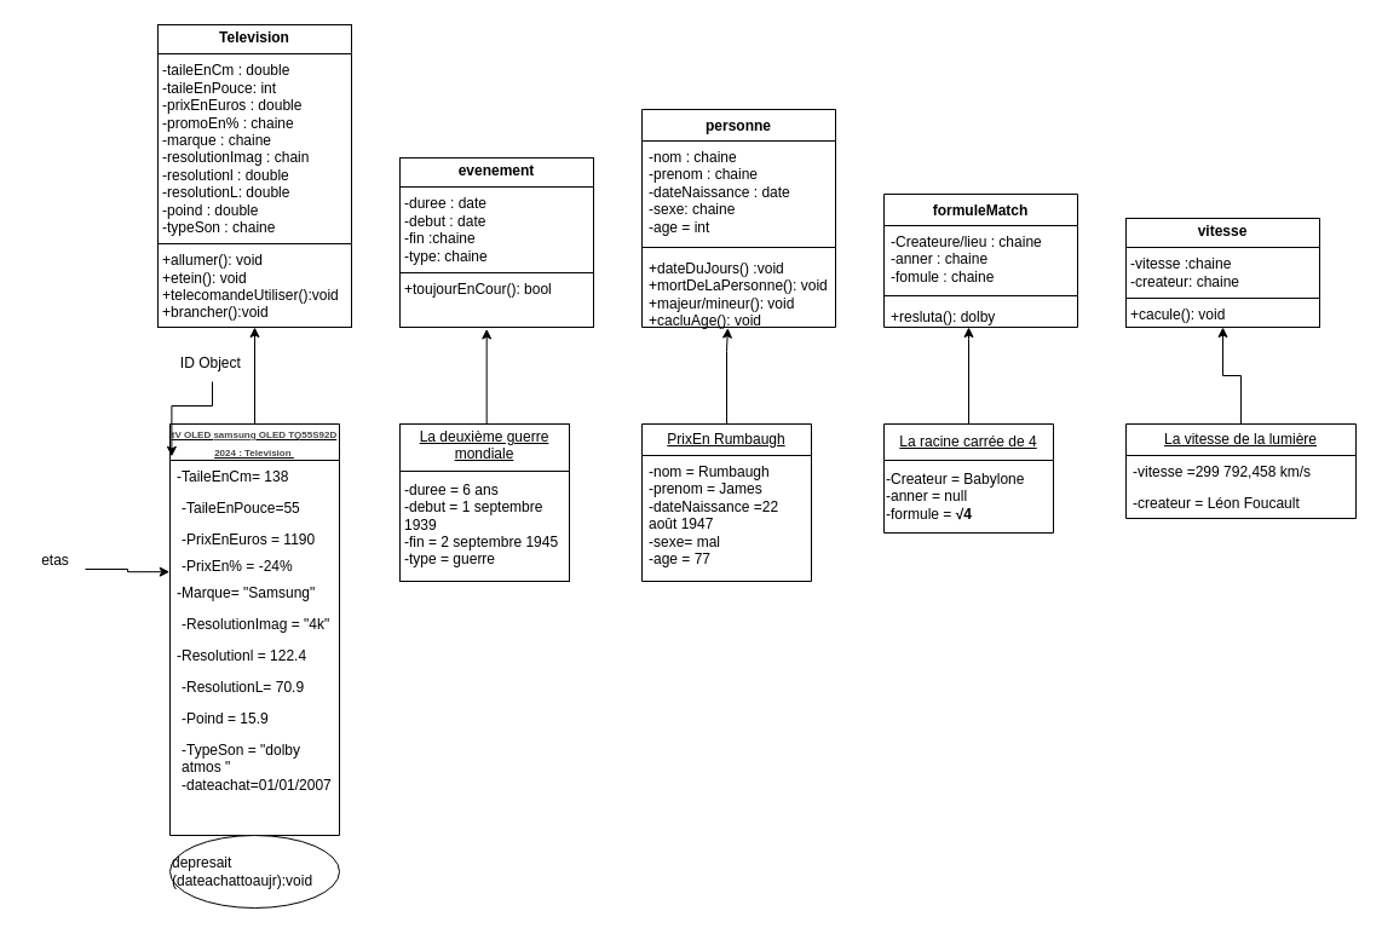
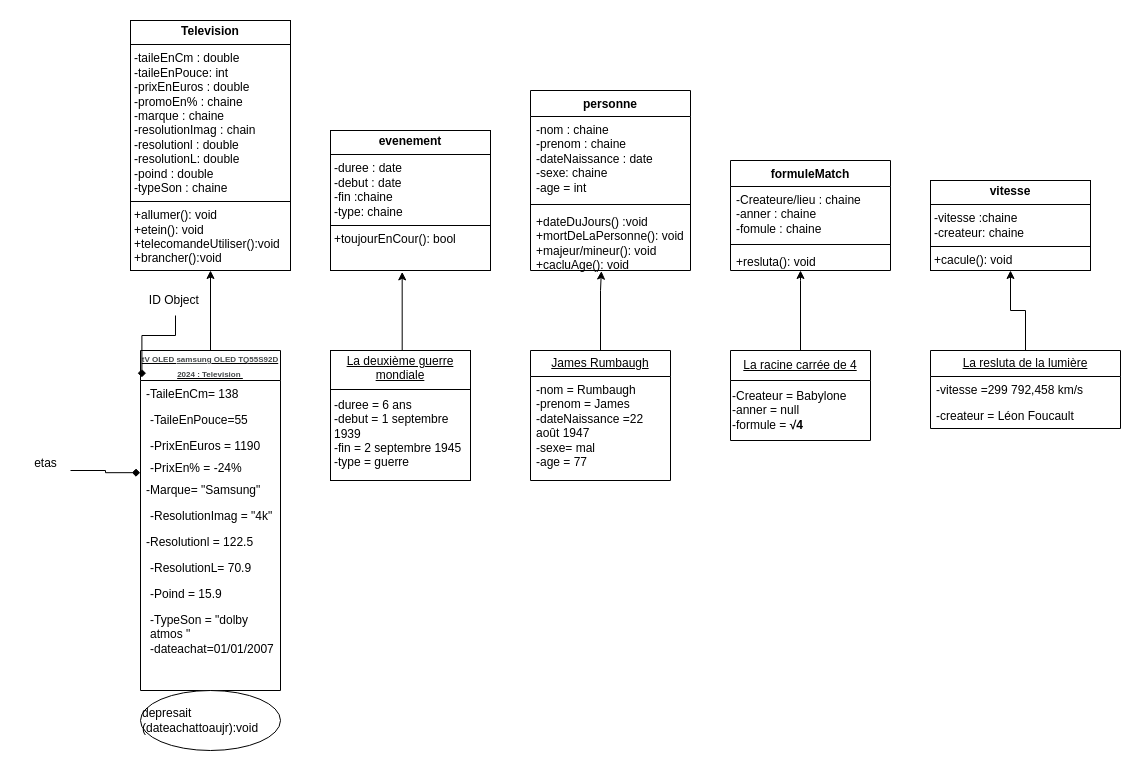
  <mxCell id="0" />
  <mxCell id="1" parent="0" />
  <mxCell id="2" value="&lt;p style=&quot;margin:0px;margin-top:4px;text-align:center;&quot;&gt;&lt;b&gt;Television&lt;/b&gt;&lt;/p&gt;&lt;hr size=&quot;1&quot; style=&quot;border-style:solid;&quot;&gt;&lt;p style=&quot;margin:0px;margin-left:4px;&quot;&gt;-taileEnCm : double&amp;nbsp;&lt;/p&gt;&lt;p style=&quot;margin:0px;margin-left:4px;&quot;&gt;-taileEnPouce: int&lt;/p&gt;&lt;p style=&quot;margin:0px;margin-left:4px;&quot;&gt;-prixEnEuros : double&lt;/p&gt;&lt;p style=&quot;margin:0px;margin-left:4px;&quot;&gt;-promoEn% : chaine&lt;/p&gt;&lt;p style=&quot;margin:0px;margin-left:4px;&quot;&gt;-marque : chaine&lt;/p&gt;&lt;p style=&quot;margin:0px;margin-left:4px;&quot;&gt;-resolutionImag : chain&lt;/p&gt;&lt;p style=&quot;margin:0px;margin-left:4px;&quot;&gt;-resolutionl : double&lt;/p&gt;&lt;p style=&quot;margin:0px;margin-left:4px;&quot;&gt;-resolutionL: double&lt;/p&gt;&lt;p style=&quot;margin:0px;margin-left:4px;&quot;&gt;-poind : double&amp;nbsp;&lt;/p&gt;&lt;p style=&quot;margin:0px;margin-left:4px;&quot;&gt;-typeSon : chaine&amp;nbsp;&lt;/p&gt;&lt;hr size=&quot;1&quot; style=&quot;border-style:solid;&quot;&gt;&lt;p style=&quot;margin:0px;margin-left:4px;&quot;&gt;+allumer(): void&lt;/p&gt;&lt;p style=&quot;margin:0px;margin-left:4px;&quot;&gt;+etein(): void&amp;nbsp;&lt;/p&gt;&lt;p style=&quot;margin:0px;margin-left:4px;&quot;&gt;+telecomandeUtiliser():void&lt;/p&gt;&lt;p style=&quot;margin:0px;margin-left:4px;&quot;&gt;+brancher():void&lt;/p&gt;" style="verticalAlign=top;align=left;overflow=fill;html=1;whiteSpace=wrap;" parent="1" vertex="1"><mxGeometry x="130" y="20" width="160" height="250" as="geometry" /></mxCell>
  <mxCell id="3" style="edgeStyle=orthogonalEdgeStyle;rounded=0;orthogonalLoop=1;jettySize=auto;html=1;entryX=0.5;entryY=1;entryDx=0;entryDy=0;" parent="1" source="4" target="2" edge="1"><mxGeometry relative="1" as="geometry" /></mxCell>
  <mxCell id="4" value="&lt;font style=&quot;font-size: 8px;&quot;&gt;&lt;u&gt;&lt;span style=&quot;color: rgb(67, 71, 72); font-family: Poppins, Poppins-fallback, Verdana, sans-serif; font-weight: 700; text-align: start; background-color: rgb(255, 255, 255);&quot;&gt;tV OLED&amp;nbsp;&lt;/span&gt;&lt;a style=&quot;box-sizing: inherit; background-color: rgb(255, 255, 255); margin: 0px; padding: 0px; border: 0px; font-variant-numeric: inherit; font-variant-east-asian: inherit; font-variant-alternates: inherit; font-variant-position: inherit; font-weight: 700; font-stretch: inherit; line-height: inherit; font-family: Poppins, Poppins-fallback, Verdana, sans-serif; font-optical-sizing: inherit; font-size-adjust: inherit; font-kerning: inherit; font-feature-settings: inherit; font-variation-settings: inherit; color: rgb(67, 71, 72); display: inline-block; text-transform: lowercase; text-align: start;&quot; aria-label=&quot;Voir les produits de la marque SAMSUNG&quot; href=&quot;https://www.boulanger.com/marque/samsung&quot;&gt;SAMSUNG&lt;/a&gt;&lt;span style=&quot;color: rgb(67, 71, 72); font-family: Poppins, Poppins-fallback, Verdana, sans-serif; font-weight: 700; text-align: start; background-color: rgb(255, 255, 255);&quot;&gt;&amp;nbsp;OLED TQ55S92D 2024 : Television&amp;nbsp;&lt;/span&gt;&lt;/u&gt;&lt;/font&gt;" style="swimlane;fontStyle=0;childLayout=stackLayout;horizontal=1;startSize=30;fillColor=none;horizontalStack=0;resizeParent=1;resizeParentMax=0;resizeLast=0;collapsible=1;marginBottom=0;whiteSpace=wrap;html=1;" parent="1" vertex="1"><mxGeometry x="140" y="350" width="140" height="340" as="geometry" /></mxCell>
  <mxCell id="5" value="-TaileEnCm= 138" style="text;strokeColor=none;fillColor=none;align=left;verticalAlign=top;spacingLeft=4;spacingRight=4;overflow=hidden;rotatable=0;points=[[0,0.5],[1,0.5]];portConstraint=eastwest;whiteSpace=wrap;html=1;" parent="4" vertex="1"><mxGeometry y="30" width="140" height="26" as="geometry" /></mxCell>
  <mxCell id="6" value="&lt;p style=&quot;margin: 0px 0px 0px 4px;&quot;&gt;-TaileEnPouce=55&amp;nbsp;&lt;/p&gt;&lt;div&gt;&lt;br&gt;&lt;/div&gt;" style="text;strokeColor=none;fillColor=none;align=left;verticalAlign=top;spacingLeft=4;spacingRight=4;overflow=hidden;rotatable=0;points=[[0,0.5],[1,0.5]];portConstraint=eastwest;whiteSpace=wrap;html=1;" parent="4" vertex="1"><mxGeometry y="56" width="140" height="26" as="geometry" /></mxCell>
  <mxCell id="7" value="&lt;p style=&quot;margin: 0px 0px 0px 4px;&quot;&gt;-PrixEnEuros = 1190&amp;nbsp;&lt;/p&gt;&lt;div&gt;&lt;br&gt;&lt;/div&gt;" style="text;strokeColor=none;fillColor=none;align=left;verticalAlign=top;spacingLeft=4;spacingRight=4;overflow=hidden;rotatable=0;points=[[0,0.5],[1,0.5]];portConstraint=eastwest;whiteSpace=wrap;html=1;" parent="4" vertex="1"><mxGeometry y="82" width="140" height="22" as="geometry" /></mxCell>
  <mxCell id="8" value="&lt;p style=&quot;margin: 0px 0px 0px 4px;&quot;&gt;-PrixEn% = -24%&amp;nbsp;&lt;/p&gt;&lt;div&gt;&lt;br&gt;&lt;/div&gt;" style="text;strokeColor=none;fillColor=none;align=left;verticalAlign=top;spacingLeft=4;spacingRight=4;overflow=hidden;rotatable=0;points=[[0,0.5],[1,0.5]];portConstraint=eastwest;whiteSpace=wrap;html=1;" parent="4" vertex="1"><mxGeometry y="104" width="140" height="22" as="geometry" /></mxCell>
  <mxCell id="9" value="-Marque= &quot;Samsung&quot;" style="text;strokeColor=none;fillColor=none;align=left;verticalAlign=top;spacingLeft=4;spacingRight=4;overflow=hidden;rotatable=0;points=[[0,0.5],[1,0.5]];portConstraint=eastwest;whiteSpace=wrap;html=1;" parent="4" vertex="1"><mxGeometry y="126" width="140" height="26" as="geometry" /></mxCell>
  <mxCell id="10" value="&lt;p style=&quot;margin: 0px 0px 0px 4px;&quot;&gt;-ResolutionImag = &quot;4k&quot;&amp;nbsp;&lt;/p&gt;&lt;div&gt;&lt;br&gt;&lt;/div&gt;" style="text;strokeColor=none;fillColor=none;align=left;verticalAlign=top;spacingLeft=4;spacingRight=4;overflow=hidden;rotatable=0;points=[[0,0.5],[1,0.5]];portConstraint=eastwest;whiteSpace=wrap;html=1;" parent="4" vertex="1"><mxGeometry y="152" width="140" height="26" as="geometry" /></mxCell>
- <mxCell id="11" value="-Resolutionl = 122.4" style="text;strokeColor=none;fillColor=none;align=left;verticalAlign=top;spacingLeft=4;spacingRight=4;overflow=hidden;rotatable=0;points=[[0,0.5],[1,0.5]];portConstraint=eastwest;whiteSpace=wrap;html=1;" parent="4" vertex="1"><mxGeometry y="178" width="140" height="26" as="geometry" /></mxCell>
+ <mxCell id="11" value="-Resolutionl = 122.5" style="text;strokeColor=none;fillColor=none;align=left;verticalAlign=top;spacingLeft=4;spacingRight=4;overflow=hidden;rotatable=0;points=[[0,0.5],[1,0.5]];portConstraint=eastwest;whiteSpace=wrap;html=1;" parent="4" vertex="1"><mxGeometry y="178" width="140" height="26" as="geometry" /></mxCell>
  <mxCell id="12" value="&lt;p style=&quot;margin: 0px 0px 0px 4px;&quot;&gt;-ResolutionL= 70.9&lt;/p&gt;&lt;div&gt;&lt;br&gt;&lt;/div&gt;" style="text;strokeColor=none;fillColor=none;align=left;verticalAlign=top;spacingLeft=4;spacingRight=4;overflow=hidden;rotatable=0;points=[[0,0.5],[1,0.5]];portConstraint=eastwest;whiteSpace=wrap;html=1;" parent="4" vertex="1"><mxGeometry y="204" width="140" height="26" as="geometry" /></mxCell>
  <mxCell id="13" value="&lt;p style=&quot;margin: 0px 0px 0px 4px;&quot;&gt;-Poind = 15.9&amp;nbsp;&lt;/p&gt;&lt;div&gt;&lt;br&gt;&lt;/div&gt;" style="text;strokeColor=none;fillColor=none;align=left;verticalAlign=top;spacingLeft=4;spacingRight=4;overflow=hidden;rotatable=0;points=[[0,0.5],[1,0.5]];portConstraint=eastwest;whiteSpace=wrap;html=1;" parent="4" vertex="1"><mxGeometry y="230" width="140" height="26" as="geometry" /></mxCell>
  <mxCell id="14" value="&lt;p style=&quot;margin: 0px 0px 0px 4px;&quot;&gt;-TypeSon = &quot;dolby atmos &quot;&lt;br&gt;&lt;/p&gt;&lt;p style=&quot;margin: 0px 0px 0px 4px;&quot;&gt;-dateachat=01/01/2007&lt;/p&gt;&lt;div&gt;&lt;br&gt;&lt;/div&gt;" style="text;strokeColor=none;fillColor=none;align=left;verticalAlign=top;spacingLeft=4;spacingRight=4;overflow=hidden;rotatable=0;points=[[0,0.5],[1,0.5]];portConstraint=eastwest;whiteSpace=wrap;html=1;" parent="4" vertex="1"><mxGeometry y="256" width="140" height="84" as="geometry" /></mxCell>
  <mxCell id="15" value="&lt;p style=&quot;margin:0px;margin-top:4px;text-align:center;&quot;&gt;&lt;b&gt;evenement&lt;/b&gt;&lt;/p&gt;&lt;hr size=&quot;1&quot; style=&quot;border-style:solid;&quot;&gt;&lt;p style=&quot;margin:0px;margin-left:4px;&quot;&gt;&lt;span style=&quot;background-color: transparent; color: light-dark(rgb(0, 0, 0), rgb(255, 255, 255));&quot;&gt;-duree : date&lt;/span&gt;&lt;br&gt;&lt;/p&gt;&lt;p style=&quot;margin:0px;margin-left:4px;&quot;&gt;-debut : date&lt;/p&gt;&lt;p style=&quot;margin:0px;margin-left:4px;&quot;&gt;-fin :chaine&amp;nbsp;&lt;/p&gt;&lt;p style=&quot;margin:0px;margin-left:4px;&quot;&gt;-type: chaine&lt;/p&gt;&lt;hr size=&quot;1&quot; style=&quot;border-style:solid;&quot;&gt;&lt;p style=&quot;margin:0px;margin-left:4px;&quot;&gt;+toujourEnCour(): bool&lt;/p&gt;&lt;p style=&quot;margin:0px;margin-left:4px;&quot;&gt;&lt;br&gt;&lt;/p&gt;" style="verticalAlign=top;align=left;overflow=fill;html=1;whiteSpace=wrap;" parent="1" vertex="1"><mxGeometry x="330" y="130" width="160" height="140" as="geometry" /></mxCell>
  <mxCell id="16" value="&lt;p style=&quot;margin:0px;margin-top:4px;text-align:center;&quot;&gt;&lt;u&gt;&lt;span style=&quot;text-align: left;&quot;&gt;La deuxième guerre mondiale&lt;/span&gt;&lt;br&gt;&lt;/u&gt;&lt;/p&gt;&lt;hr size=&quot;1&quot; style=&quot;border-style:solid;&quot;&gt;&lt;div style=&quot;height:2px;&quot;&gt;&lt;/div&gt;&lt;div style=&quot;height:2px;&quot;&gt;&lt;p style=&quot;margin: 0px 0px 0px 4px;&quot;&gt;&lt;span style=&quot;background-color: transparent; color: light-dark(rgb(0, 0, 0), rgb(255, 255, 255));&quot;&gt;-duree = 6 ans&lt;/span&gt;&lt;br&gt;&lt;/p&gt;&lt;p style=&quot;margin: 0px 0px 0px 4px;&quot;&gt;-debut = 1 septembre 1939&lt;/p&gt;&lt;p style=&quot;margin: 0px 0px 0px 4px;&quot;&gt;-fin = 2 septembre 1945&lt;/p&gt;&lt;p style=&quot;margin: 0px 0px 0px 4px;&quot;&gt;-type = guerre&amp;nbsp;&amp;nbsp;&lt;/p&gt;&lt;/div&gt;&lt;div style=&quot;height:2px;&quot;&gt;&lt;br&gt;&lt;/div&gt;&lt;div style=&quot;height:2px;&quot;&gt;&lt;br&gt;&lt;/div&gt;&lt;div style=&quot;height:2px;&quot;&gt;&lt;br&gt;&lt;/div&gt;&lt;div style=&quot;height:2px;&quot;&gt;&lt;br&gt;&lt;/div&gt;&lt;div style=&quot;height:2px;&quot;&gt;&lt;br&gt;&lt;/div&gt;&lt;div style=&quot;height:2px;&quot;&gt;&lt;br&gt;&lt;/div&gt;&lt;div style=&quot;height:2px;&quot;&gt;&lt;br&gt;&lt;/div&gt;&lt;div style=&quot;height:2px;&quot;&gt;&lt;br&gt;&lt;/div&gt;&lt;div style=&quot;height:2px;&quot;&gt;&lt;br&gt;&lt;/div&gt;&lt;div style=&quot;height:2px;&quot;&gt;&lt;br&gt;&lt;/div&gt;&lt;div style=&quot;height:2px;&quot;&gt;&lt;br&gt;&lt;/div&gt;&lt;div style=&quot;height:2px;&quot;&gt;&lt;br&gt;&lt;/div&gt;&lt;div style=&quot;height:2px;&quot;&gt;&lt;br&gt;&lt;/div&gt;&lt;div style=&quot;height:2px;&quot;&gt;&lt;br&gt;&lt;/div&gt;" style="verticalAlign=top;align=left;overflow=fill;html=1;whiteSpace=wrap;" parent="1" vertex="1"><mxGeometry x="330" y="350" width="140" height="130" as="geometry" /></mxCell>
  <mxCell id="17" value="personne" style="swimlane;fontStyle=1;align=center;verticalAlign=top;childLayout=stackLayout;horizontal=1;startSize=26;horizontalStack=0;resizeParent=1;resizeParentMax=0;resizeLast=0;collapsible=1;marginBottom=0;whiteSpace=wrap;html=1;" parent="1" vertex="1"><mxGeometry x="530" y="90" width="160" height="180" as="geometry" /></mxCell>
  <mxCell id="18" value="-nom : chaine&lt;div&gt;-prenom : chaine&amp;nbsp;&lt;br&gt;&lt;div&gt;-dateNaissance : date&lt;/div&gt;&lt;/div&gt;&lt;div&gt;-sexe: chaine&lt;/div&gt;&lt;div&gt;-age = int&amp;nbsp;&lt;/div&gt;" style="text;strokeColor=none;fillColor=none;align=left;verticalAlign=top;spacingLeft=4;spacingRight=4;overflow=hidden;rotatable=0;points=[[0,0.5],[1,0.5]];portConstraint=eastwest;whiteSpace=wrap;html=1;" parent="17" vertex="1"><mxGeometry y="26" width="160" height="84" as="geometry" /></mxCell>
  <mxCell id="19" value="" style="line;strokeWidth=1;fillColor=none;align=left;verticalAlign=middle;spacingTop=-1;spacingLeft=3;spacingRight=3;rotatable=0;labelPosition=right;points=[];portConstraint=eastwest;strokeColor=inherit;" parent="17" vertex="1"><mxGeometry y="110" width="160" height="8" as="geometry" /></mxCell>
  <mxCell id="20" value="+dateDuJours() :void&lt;div&gt;+mortDeLaPersonne(): void&lt;/div&gt;&lt;div&gt;+majeur/mineur(): void&lt;/div&gt;&lt;div&gt;+cacluAge(): void&lt;/div&gt;" style="text;strokeColor=none;fillColor=none;align=left;verticalAlign=top;spacingLeft=4;spacingRight=4;overflow=hidden;rotatable=0;points=[[0,0.5],[1,0.5]];portConstraint=eastwest;whiteSpace=wrap;html=1;" parent="17" vertex="1"><mxGeometry y="118" width="160" height="62" as="geometry" /></mxCell>
- <mxCell id="21" value="&lt;span style=&quot;text-align: left;&quot;&gt;&lt;u&gt;PrixEn Rumbaugh&lt;/u&gt;&lt;/span&gt;" style="swimlane;fontStyle=0;childLayout=stackLayout;horizontal=1;startSize=26;fillColor=none;horizontalStack=0;resizeParent=1;resizeParentMax=0;resizeLast=0;collapsible=1;marginBottom=0;whiteSpace=wrap;html=1;" parent="1" vertex="1"><mxGeometry x="530" y="350" width="140" height="130" as="geometry" /></mxCell>
+ <mxCell id="21" value="&lt;span style=&quot;text-align: left;&quot;&gt;&lt;u&gt;James Rumbaugh&lt;/u&gt;&lt;/span&gt;" style="swimlane;fontStyle=0;childLayout=stackLayout;horizontal=1;startSize=26;fillColor=none;horizontalStack=0;resizeParent=1;resizeParentMax=0;resizeLast=0;collapsible=1;marginBottom=0;whiteSpace=wrap;html=1;" parent="1" vertex="1"><mxGeometry x="530" y="350" width="140" height="130" as="geometry" /></mxCell>
  <mxCell id="22" value="-nom = Rumbaugh&lt;div&gt;-prenom = James&lt;br&gt;&lt;div&gt;-dateNaissance =22 août 1947&lt;/div&gt;&lt;/div&gt;&lt;div&gt;-sexe= mal&lt;/div&gt;&lt;div&gt;-age = 77&lt;/div&gt;" style="text;strokeColor=none;fillColor=none;align=left;verticalAlign=top;spacingLeft=4;spacingRight=4;overflow=hidden;rotatable=0;points=[[0,0.5],[1,0.5]];portConstraint=eastwest;whiteSpace=wrap;html=1;" parent="21" vertex="1"><mxGeometry y="26" width="140" height="104" as="geometry" /></mxCell>
  <mxCell id="23" value="formuleMatch" style="swimlane;fontStyle=1;align=center;verticalAlign=top;childLayout=stackLayout;horizontal=1;startSize=26;horizontalStack=0;resizeParent=1;resizeParentMax=0;resizeLast=0;collapsible=1;marginBottom=0;whiteSpace=wrap;html=1;" parent="1" vertex="1"><mxGeometry x="730" y="160" width="160" height="110" as="geometry" /></mxCell>
  <mxCell id="24" value="&lt;div&gt;&lt;div&gt;-Createure/lieu : chaine&lt;/div&gt;&lt;/div&gt;&lt;div&gt;-anner : chaine&amp;nbsp;&lt;/div&gt;&lt;div&gt;-fomule : chaine&lt;/div&gt;" style="text;strokeColor=none;fillColor=none;align=left;verticalAlign=top;spacingLeft=4;spacingRight=4;overflow=hidden;rotatable=0;points=[[0,0.5],[1,0.5]];portConstraint=eastwest;whiteSpace=wrap;html=1;" parent="23" vertex="1"><mxGeometry y="26" width="160" height="54" as="geometry" /></mxCell>
  <mxCell id="25" value="" style="line;strokeWidth=1;fillColor=none;align=left;verticalAlign=middle;spacingTop=-1;spacingLeft=3;spacingRight=3;rotatable=0;labelPosition=right;points=[];portConstraint=eastwest;strokeColor=inherit;" parent="23" vertex="1"><mxGeometry y="80" width="160" height="8" as="geometry" /></mxCell>
- <mxCell id="26" value="+resluta(): dolby" style="text;strokeColor=none;fillColor=none;align=left;verticalAlign=top;spacingLeft=4;spacingRight=4;overflow=hidden;rotatable=0;points=[[0,0.5],[1,0.5]];portConstraint=eastwest;whiteSpace=wrap;html=1;" parent="23" vertex="1"><mxGeometry y="88" width="160" height="22" as="geometry" /></mxCell>
+ <mxCell id="26" value="+resluta(): void" style="text;strokeColor=none;fillColor=none;align=left;verticalAlign=top;spacingLeft=4;spacingRight=4;overflow=hidden;rotatable=0;points=[[0,0.5],[1,0.5]];portConstraint=eastwest;whiteSpace=wrap;html=1;" parent="23" vertex="1"><mxGeometry y="88" width="160" height="22" as="geometry" /></mxCell>
  <mxCell id="27" value="" style="edgeStyle=orthogonalEdgeStyle;rounded=0;orthogonalLoop=1;jettySize=auto;html=1;" parent="1" target="26" edge="1"><mxGeometry relative="1" as="geometry"><mxPoint x="800" y="350" as="sourcePoint" /><Array as="points"><mxPoint x="800" y="280" /><mxPoint x="800" y="280" /></Array></mxGeometry></mxCell>
  <mxCell id="28" style="edgeStyle=orthogonalEdgeStyle;rounded=0;orthogonalLoop=1;jettySize=auto;html=1;exitX=0.5;exitY=0;exitDx=0;exitDy=0;entryX=0.448;entryY=1.01;entryDx=0;entryDy=0;entryPerimeter=0;" parent="1" source="16" target="15" edge="1"><mxGeometry relative="1" as="geometry"><Array as="points"><mxPoint x="402" y="350" /></Array></mxGeometry></mxCell>
  <mxCell id="29" style="edgeStyle=orthogonalEdgeStyle;rounded=0;orthogonalLoop=1;jettySize=auto;html=1;entryX=0.443;entryY=1.01;entryDx=0;entryDy=0;entryPerimeter=0;" parent="1" source="21" target="20" edge="1"><mxGeometry relative="1" as="geometry"><Array as="points"><mxPoint x="600" y="290" /><mxPoint x="601" y="290" /></Array></mxGeometry></mxCell>
  <mxCell id="30" value="&lt;u&gt;La racine carrée de 4&lt;/u&gt;" style="swimlane;fontStyle=0;childLayout=stackLayout;horizontal=1;startSize=30;fillColor=none;horizontalStack=0;resizeParent=1;resizeParentMax=0;resizeLast=0;collapsible=1;marginBottom=0;whiteSpace=wrap;html=1;" parent="1" vertex="1"><mxGeometry x="730" y="350" width="140" height="90" as="geometry" /></mxCell>
  <mxCell id="31" value="-Createur = Babylone&amp;nbsp;&lt;div&gt;-anner = null&lt;/div&gt;&lt;div&gt;-formule =&amp;nbsp;&lt;span style=&quot;font-family: &amp;quot;Google Sans&amp;quot;, Arial, sans-serif; text-wrap: wrap;&quot;&gt;&lt;font style=&quot;color: rgb(0, 0, 0);&quot;&gt;&lt;b&gt;√4&lt;/b&gt;&lt;/font&gt;&lt;/span&gt;&lt;/div&gt;" style="text;html=1;align=left;verticalAlign=middle;resizable=0;points=[];autosize=1;strokeColor=none;fillColor=none;" parent="30" vertex="1"><mxGeometry y="30" width="140" height="60" as="geometry" /></mxCell>
  <mxCell id="32" value="&lt;p style=&quot;margin:0px;margin-top:4px;text-align:center;&quot;&gt;&lt;b&gt;vitesse&lt;/b&gt;&lt;/p&gt;&lt;hr size=&quot;1&quot; style=&quot;border-style:solid;&quot;&gt;&lt;p style=&quot;margin:0px;margin-left:4px;&quot;&gt;-vitesse :chaine&amp;nbsp;&lt;/p&gt;&lt;p style=&quot;margin:0px;margin-left:4px;&quot;&gt;-createur: chaine&lt;/p&gt;&lt;hr size=&quot;1&quot; style=&quot;border-style:solid;&quot;&gt;&lt;p style=&quot;margin:0px;margin-left:4px;&quot;&gt;+cacule(): void&amp;nbsp;&lt;/p&gt;" style="verticalAlign=top;align=left;overflow=fill;html=1;whiteSpace=wrap;" parent="1" vertex="1"><mxGeometry x="930" y="180" width="160" height="90" as="geometry" /></mxCell>
  <mxCell id="33" value="" style="edgeStyle=orthogonalEdgeStyle;rounded=0;orthogonalLoop=1;jettySize=auto;html=1;" parent="1" source="34" target="32" edge="1"><mxGeometry relative="1" as="geometry" /></mxCell>
- <mxCell id="34" value="&lt;u&gt;La vitesse de la lumière&lt;/u&gt;" style="swimlane;fontStyle=0;childLayout=stackLayout;horizontal=1;startSize=26;fillColor=none;horizontalStack=0;resizeParent=1;resizeParentMax=0;resizeLast=0;collapsible=1;marginBottom=0;whiteSpace=wrap;html=1;" parent="1" vertex="1"><mxGeometry x="930" y="350" width="190" height="78" as="geometry" /></mxCell>
+ <mxCell id="34" value="&lt;u&gt;La resluta de la lumière&lt;/u&gt;" style="swimlane;fontStyle=0;childLayout=stackLayout;horizontal=1;startSize=26;fillColor=none;horizontalStack=0;resizeParent=1;resizeParentMax=0;resizeLast=0;collapsible=1;marginBottom=0;whiteSpace=wrap;html=1;" parent="1" vertex="1"><mxGeometry x="930" y="350" width="190" height="78" as="geometry" /></mxCell>
  <mxCell id="35" value="-vitesse =299 792,458 km/s" style="text;strokeColor=none;fillColor=none;align=left;verticalAlign=top;spacingLeft=4;spacingRight=4;overflow=hidden;rotatable=0;points=[[0,0.5],[1,0.5]];portConstraint=eastwest;whiteSpace=wrap;html=1;" parent="34" vertex="1"><mxGeometry y="26" width="190" height="26" as="geometry" /></mxCell>
  <mxCell id="36" value="-createur =&amp;nbsp;Léon Foucault" style="text;strokeColor=none;fillColor=none;align=left;verticalAlign=top;spacingLeft=4;spacingRight=4;overflow=hidden;rotatable=0;points=[[0,0.5],[1,0.5]];portConstraint=eastwest;whiteSpace=wrap;html=1;" parent="34" vertex="1"><mxGeometry y="52" width="190" height="26" as="geometry" /></mxCell>
  <mxCell id="37" value="ID Object&amp;nbsp;" style="text;html=1;align=center;verticalAlign=middle;resizable=0;points=[];autosize=1;strokeColor=none;fillColor=none;" vertex="1" parent="1"><mxGeometry x="135" y="285" width="80" height="30" as="geometry" /></mxCell>
  <mxCell id="38" value="etas&lt;div&gt;&lt;br&gt;&lt;/div&gt;" style="text;html=1;align=center;verticalAlign=middle;resizable=0;points=[];autosize=1;strokeColor=none;fillColor=none;" vertex="1" parent="1"><mxGeometry x="20" y="450" width="50" height="40" as="geometry" /></mxCell>
- <mxCell id="39" style="edgeStyle=orthogonalEdgeStyle;rounded=0;orthogonalLoop=1;jettySize=auto;html=1;entryX=0.01;entryY=0.079;entryDx=0;entryDy=0;entryPerimeter=0;" edge="1" parent="1" source="37" target="4"><mxGeometry relative="1" as="geometry" /></mxCell>
- <mxCell id="40" style="edgeStyle=orthogonalEdgeStyle;rounded=0;orthogonalLoop=1;jettySize=auto;html=1;entryX=-0.002;entryY=0.826;entryDx=0;entryDy=0;entryPerimeter=0;" edge="1" parent="1" source="38" target="8"><mxGeometry relative="1" as="geometry" /></mxCell>
+ <mxCell id="39" style="edgeStyle=orthogonalEdgeStyle;rounded=0;orthogonalLoop=1;jettySize=auto;html=1;entryX=0.01;entryY=0.079;entryDx=0;entryDy=0;entryPerimeter=0;endArrow=diamond;" edge="1" parent="1" source="37" target="4"><mxGeometry relative="1" as="geometry" /></mxCell>
+ <mxCell id="40" style="edgeStyle=orthogonalEdgeStyle;rounded=0;orthogonalLoop=1;jettySize=auto;html=1;entryX=-0.002;entryY=0.826;entryDx=0;entryDy=0;entryPerimeter=0;endArrow=diamond;" edge="1" parent="1" source="38" target="8"><mxGeometry relative="1" as="geometry" /></mxCell>
  <mxCell id="41" value="depresait (dateachattoaujr):void" style="ellipse;whiteSpace=wrap;html=1;align=left;" vertex="1" parent="1"><mxGeometry x="140" y="690" width="140" height="60" as="geometry" /></mxCell>
